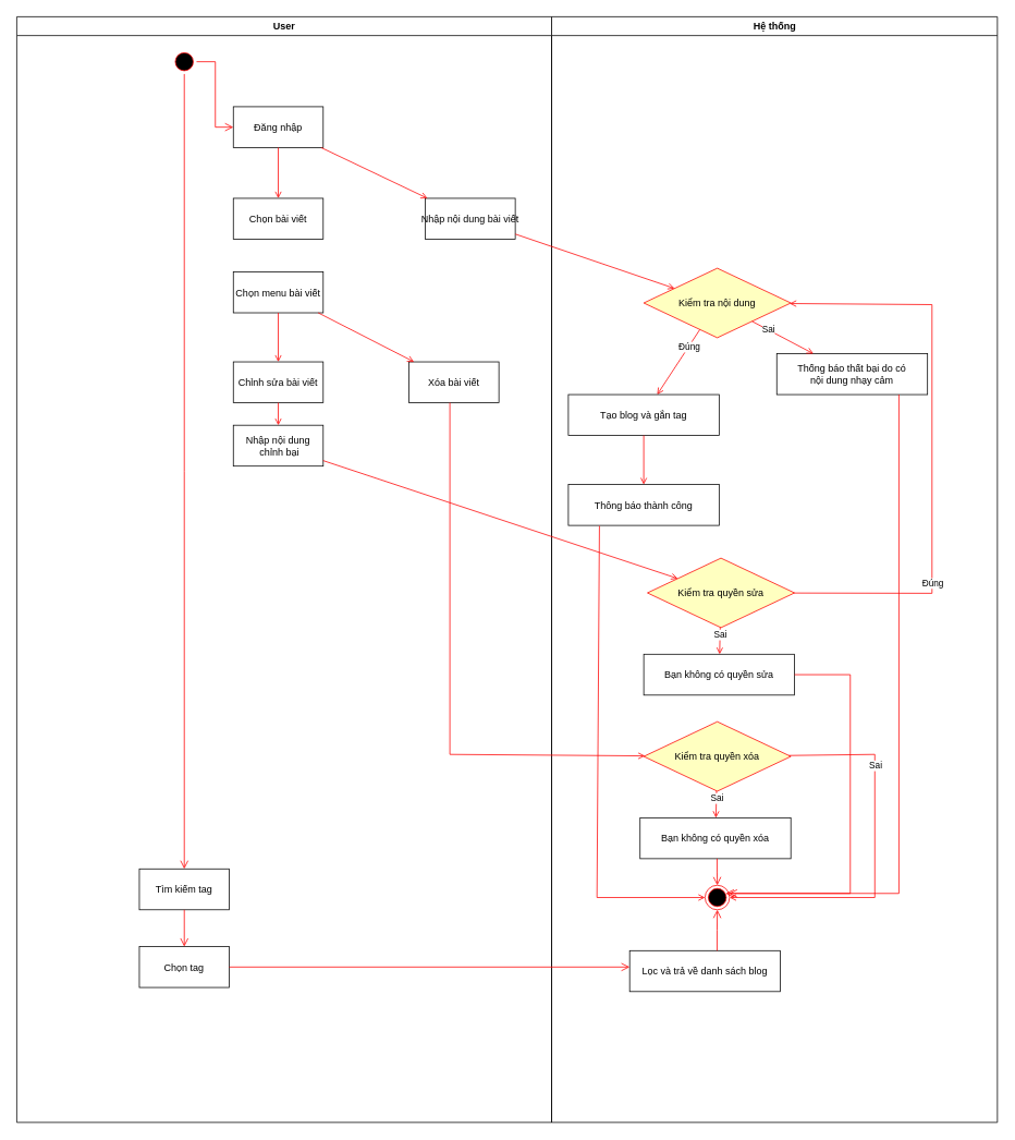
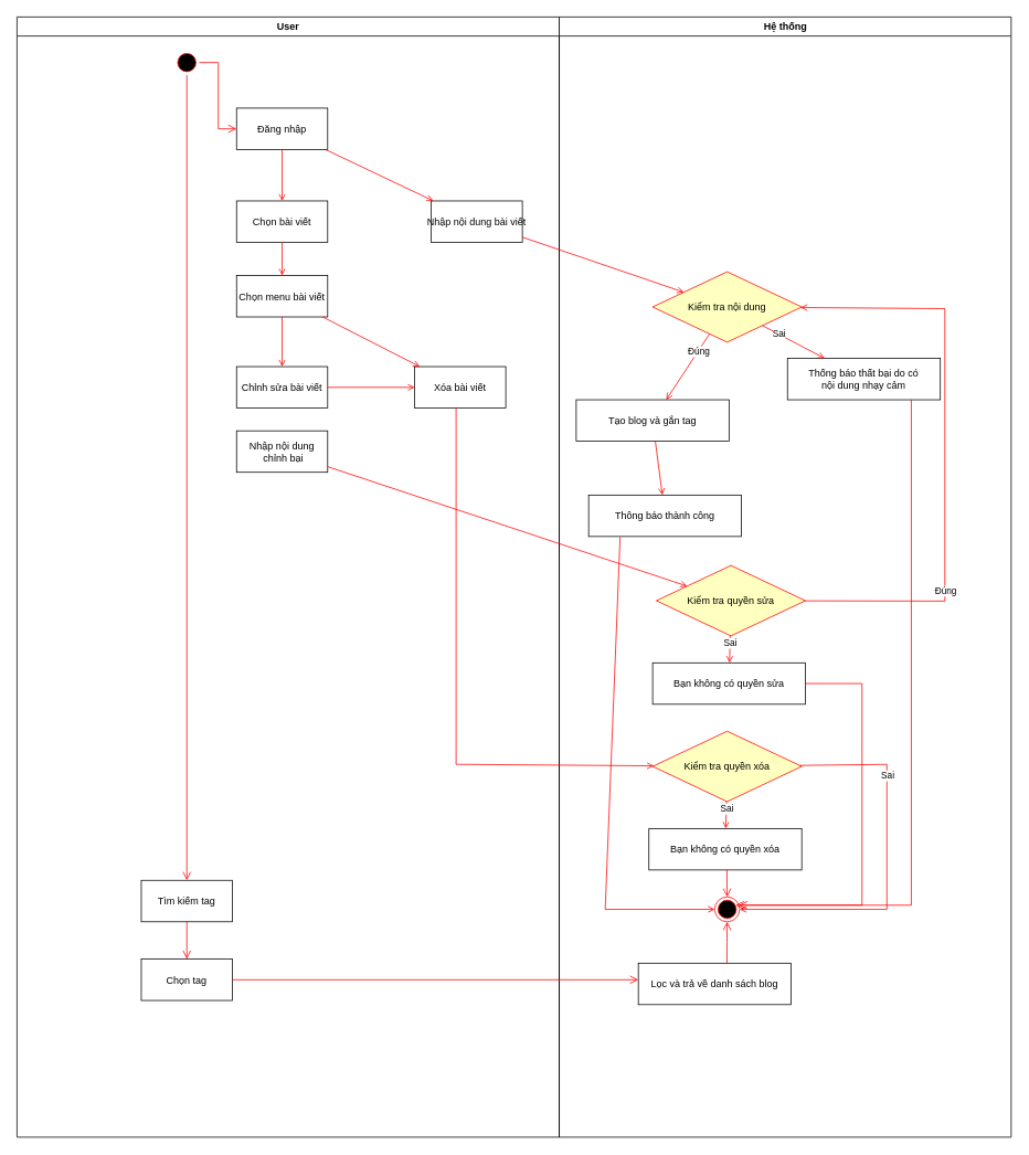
  <mxCell id="0" />
  <mxCell id="1" parent="0" />
  <mxCell id="2" value="User" style="swimlane;whiteSpace=wrap" vertex="1" parent="1"><mxGeometry x="20" y="20" width="654.5" height="1352" as="geometry" /></mxCell>
  <mxCell id="3" value="" style="ellipse;shape=startState;fillColor=#000000;strokeColor=#ff0000;" vertex="1" parent="2"><mxGeometry x="190" y="40" width="30" height="30" as="geometry" /></mxCell>
  <mxCell id="4" value="" style="edgeStyle=elbowEdgeStyle;elbow=horizontal;verticalAlign=bottom;endArrow=open;endSize=8;strokeColor=#FF0000;endFill=1;rounded=0" edge="1" parent="2" source="3" target="5"><mxGeometry x="100" y="40" as="geometry"><mxPoint x="115" y="110" as="targetPoint" /></mxGeometry></mxCell>
  <mxCell id="5" value="Đăng nhập" style="" vertex="1" parent="2"><mxGeometry x="265" y="110" width="110" height="50" as="geometry" /></mxCell>
  <mxCell id="6" value="Nhập nội dung bài viết" style="" vertex="1" parent="2"><mxGeometry x="500" y="222" width="110" height="50" as="geometry" /></mxCell>
  <mxCell id="7" value="" style="endArrow=open;strokeColor=#FF0000;endFill=1;rounded=0" edge="1" parent="2" source="5" target="6"><mxGeometry relative="1" as="geometry" /></mxCell>
  <mxCell id="8" value="Tìm kiếm tag" style="" vertex="1" parent="2"><mxGeometry x="150" y="1042" width="110" height="50" as="geometry" /></mxCell>
  <mxCell id="9" value="" style="edgeStyle=elbowEdgeStyle;elbow=horizontal;verticalAlign=bottom;endArrow=open;endSize=8;strokeColor=#FF0000;endFill=1;rounded=0" edge="1" parent="2" source="3" target="8"><mxGeometry x="-50" y="-88" as="geometry"><mxPoint x="275" y="145" as="targetPoint" /><mxPoint x="230" y="65" as="sourcePoint" /></mxGeometry></mxCell>
  <mxCell id="10" value="Chọn tag" style="" vertex="1" parent="2"><mxGeometry x="150" y="1137" width="110" height="50" as="geometry" /></mxCell>
  <mxCell id="11" value="" style="edgeStyle=elbowEdgeStyle;elbow=horizontal;verticalAlign=bottom;endArrow=open;endSize=8;strokeColor=#FF0000;endFill=1;rounded=0" edge="1" parent="2" source="8" target="10"><mxGeometry x="-200" y="-216" as="geometry"><mxPoint x="200" y="147" as="targetPoint" /><mxPoint x="205" y="1142" as="sourcePoint" /><Array as="points"><mxPoint x="200" y="1162" /></Array></mxGeometry></mxCell>
  <mxCell id="12" value="Chọn bài viết" style="" vertex="1" parent="2"><mxGeometry x="265" y="222" width="110" height="50" as="geometry" /></mxCell>
  <mxCell id="13" value="" style="endArrow=open;strokeColor=#FF0000;endFill=1;rounded=0" edge="1" parent="2" source="5" target="12"><mxGeometry relative="1" as="geometry"><mxPoint x="385" y="168" as="sourcePoint" /><mxPoint x="520" y="224" as="targetPoint" /></mxGeometry></mxCell>
  <mxCell id="14" value="Chọn menu bài viết" style="" vertex="1" parent="2"><mxGeometry x="265" y="312" width="110" height="50" as="geometry" /></mxCell>
+ <mxCell id="15" value="" style="endArrow=open;strokeColor=#FF0000;endFill=1;rounded=0" edge="1" parent="2" source="12" target="14"><mxGeometry relative="1" as="geometry"><mxPoint x="330" y="170" as="sourcePoint" /><mxPoint x="330" y="232" as="targetPoint" /></mxGeometry></mxCell>
  <mxCell id="16" value="Xóa bài viết" style="" vertex="1" parent="2"><mxGeometry x="480" y="422" width="110" height="50" as="geometry" /></mxCell>
  <mxCell id="17" value="Chỉnh sửa bài viết" style="" vertex="1" parent="2"><mxGeometry x="265" y="422" width="110" height="50" as="geometry" /></mxCell>
  <mxCell id="18" value="" style="endArrow=open;strokeColor=#FF0000;endFill=1;rounded=0" edge="1" parent="2" source="14" target="17"><mxGeometry relative="1" as="geometry"><mxPoint x="330" y="282" as="sourcePoint" /><mxPoint x="330" y="322" as="targetPoint" /></mxGeometry></mxCell>
  <mxCell id="19" value="" style="endArrow=open;strokeColor=#FF0000;endFill=1;rounded=0" edge="1" parent="2" source="14" target="16"><mxGeometry relative="1" as="geometry"><mxPoint x="340" y="292" as="sourcePoint" /><mxPoint x="340" y="332" as="targetPoint" /></mxGeometry></mxCell>
  <mxCell id="20" value="Nhập nội dung&#10; chỉnh bại" style="" vertex="1" parent="2"><mxGeometry x="265" y="499.5" width="110" height="50" as="geometry" /></mxCell>
- <mxCell id="21" value="" style="endArrow=open;strokeColor=#FF0000;endFill=1;rounded=0" edge="1" parent="2" source="17" target="20"><mxGeometry relative="1" as="geometry"><mxPoint x="349" y="372" as="sourcePoint" /><mxPoint x="396" y="432" as="targetPoint" /></mxGeometry></mxCell>
+ <mxCell id="21" value="" style="endArrow=open;strokeColor=#FF0000;endFill=1;rounded=0;" edge="1" parent="2" source="17" target="16"><mxGeometry relative="1" as="geometry"><mxPoint x="349" y="372" as="sourcePoint" /><mxPoint x="396" y="432" as="targetPoint" /></mxGeometry></mxCell>
  <mxCell id="22" value="Hệ thống" style="swimlane;whiteSpace=wrap" vertex="1" parent="1"><mxGeometry x="674.5" y="20" width="545.5" height="1352" as="geometry" /></mxCell>
  <mxCell id="23" value="Kiểm tra nội dung" style="rhombus;fillColor=#ffffc0;strokeColor=#ff0000;" vertex="1" parent="22"><mxGeometry x="112.75" y="307.5" width="180" height="85" as="geometry" /></mxCell>
  <mxCell id="24" value="" style="ellipse;shape=endState;fillColor=#000000;strokeColor=#ff0000" vertex="1" parent="22"><mxGeometry x="187.75" y="1062" width="30" height="30" as="geometry" /></mxCell>
- <mxCell id="25" value="Thông báo thành công" style="" vertex="1" parent="22"><mxGeometry x="20.5" y="572" width="184.5" height="50" as="geometry" /></mxCell>
+ <mxCell id="25" value="Thông báo thành công" style="" vertex="1" parent="22"><mxGeometry x="35.5" y="577" width="184.5" height="50" as="geometry" /></mxCell>
  <mxCell id="26" value="Kiểm tra quyền sửa" style="rhombus;fillColor=#ffffc0;strokeColor=#ff0000;" vertex="1" parent="22"><mxGeometry x="117.25" y="662" width="180" height="85" as="geometry" /></mxCell>
  <mxCell id="27" value="" style="endArrow=open;strokeColor=#FF0000;endFill=1;rounded=0;" edge="1" parent="22" source="26" target="23"><mxGeometry relative="1" as="geometry"><mxPoint x="289" y="465" as="sourcePoint" /><mxPoint x="-384.5" y="842" as="targetPoint" /><Array as="points"><mxPoint x="465.5" y="705" /><mxPoint x="465.5" y="352" /></Array></mxGeometry></mxCell>
  <mxCell id="28" value="Đúng" style="edgeLabel;html=1;align=center;verticalAlign=middle;resizable=0;points=[];" vertex="1" connectable="0" parent="27"><mxGeometry x="-0.481" relative="1" as="geometry"><mxPoint as="offset" /></mxGeometry></mxCell>
  <mxCell id="29" value="" style="endArrow=open;strokeColor=#FF0000;endFill=1;rounded=0;" edge="1" parent="22" source="23" target="45"><mxGeometry relative="1" as="geometry"><mxPoint x="199" y="767" as="sourcePoint" /><mxPoint x="200" y="822" as="targetPoint" /><Array as="points" /></mxGeometry></mxCell>
  <mxCell id="30" value="Đúng" style="edgeLabel;html=1;align=center;verticalAlign=middle;resizable=0;points=[];" vertex="1" connectable="0" parent="29"><mxGeometry x="-0.481" relative="1" as="geometry"><mxPoint as="offset" /></mxGeometry></mxCell>
  <mxCell id="31" value="Thống báo thất bại do có &#10;nội dung nhạy cảm" style="" vertex="1" parent="22"><mxGeometry x="275.5" y="412" width="184.5" height="50" as="geometry" /></mxCell>
  <mxCell id="32" value="" style="endArrow=open;strokeColor=#FF0000;endFill=1;rounded=0;" edge="1" parent="22" source="23" target="31"><mxGeometry relative="1" as="geometry"><mxPoint x="194" y="394" as="sourcePoint" /><mxPoint x="136" y="502" as="targetPoint" /><Array as="points" /></mxGeometry></mxCell>
  <mxCell id="33" value="Sai" style="edgeLabel;html=1;align=center;verticalAlign=middle;resizable=0;points=[];" vertex="1" connectable="0" parent="32"><mxGeometry x="-0.481" relative="1" as="geometry"><mxPoint as="offset" /></mxGeometry></mxCell>
  <mxCell id="34" value="Bạn không có quyền sửa" style="" vertex="1" parent="22"><mxGeometry x="112.75" y="779.5" width="184.5" height="50" as="geometry" /></mxCell>
  <mxCell id="35" value="" style="endArrow=open;strokeColor=#FF0000;endFill=1;rounded=0;" edge="1" parent="22" source="26" target="34"><mxGeometry relative="1" as="geometry"><mxPoint x="232" y="394" as="sourcePoint" /><mxPoint x="293" y="502" as="targetPoint" /><Array as="points" /></mxGeometry></mxCell>
  <mxCell id="36" value="Sai" style="edgeLabel;html=1;align=center;verticalAlign=middle;resizable=0;points=[];" vertex="1" connectable="0" parent="35"><mxGeometry x="-0.481" relative="1" as="geometry"><mxPoint as="offset" /></mxGeometry></mxCell>
  <mxCell id="37" value="" style="endArrow=open;strokeColor=#FF0000;endFill=1;rounded=0;exitX=0.206;exitY=1.012;exitDx=0;exitDy=0;exitPerimeter=0;" edge="1" parent="22" source="25" target="24"><mxGeometry relative="1" as="geometry"><mxPoint x="-184.5" y="717" as="sourcePoint" /><mxPoint x="128.5" y="715" as="targetPoint" /><Array as="points"><mxPoint x="55.5" y="1077" /></Array></mxGeometry></mxCell>
  <mxCell id="38" value="Kiểm tra quyền xóa" style="rhombus;fillColor=#ffffc0;strokeColor=#ff0000;" vertex="1" parent="22"><mxGeometry x="112.75" y="862" width="180" height="85" as="geometry" /></mxCell>
  <mxCell id="39" value="Bạn không có quyền xóa" style="" vertex="1" parent="22"><mxGeometry x="108.25" y="979.5" width="184.5" height="50" as="geometry" /></mxCell>
  <mxCell id="40" value="" style="endArrow=open;strokeColor=#FF0000;endFill=1;rounded=0;" edge="1" parent="22" source="38" target="39"><mxGeometry relative="1" as="geometry"><mxPoint x="227.5" y="594" as="sourcePoint" /><mxPoint x="288.5" y="702" as="targetPoint" /><Array as="points" /></mxGeometry></mxCell>
  <mxCell id="41" value="Sai" style="edgeLabel;html=1;align=center;verticalAlign=middle;resizable=0;points=[];" vertex="1" connectable="0" parent="40"><mxGeometry x="-0.481" relative="1" as="geometry"><mxPoint as="offset" /></mxGeometry></mxCell>
  <mxCell id="42" value="" style="edgeStyle=elbowEdgeStyle;elbow=horizontal;verticalAlign=bottom;endArrow=open;endSize=8;strokeColor=#FF0000;endFill=1;rounded=0" edge="1" parent="22" source="39" target="24"><mxGeometry x="-924.5" y="-344" as="geometry"><mxPoint x="-559.5" y="467" as="targetPoint" /><mxPoint x="-559.5" y="422" as="sourcePoint" /></mxGeometry></mxCell>
  <mxCell id="43" value="Lọc và trả về danh sách blog" style="" vertex="1" parent="22"><mxGeometry x="95.5" y="1142" width="184.5" height="50" as="geometry" /></mxCell>
  <mxCell id="44" value="" style="edgeStyle=elbowEdgeStyle;elbow=horizontal;verticalAlign=bottom;endArrow=open;endSize=8;strokeColor=#FF0000;endFill=1;rounded=0" edge="1" parent="22" source="43" target="24"><mxGeometry x="-924.5" y="-344" as="geometry"><mxPoint x="105.5" y="1172" as="targetPoint" /><mxPoint x="-384.5" y="1172" as="sourcePoint" /><Array as="points" /></mxGeometry></mxCell>
  <mxCell id="45" value="Tạo blog và gắn tag" style="" vertex="1" parent="22"><mxGeometry x="20.5" y="462" width="184.5" height="50" as="geometry" /></mxCell>
  <mxCell id="46" value="" style="endArrow=open;strokeColor=#FF0000;endFill=1;rounded=0" edge="1" parent="22" source="45" target="25"><mxGeometry relative="1" as="geometry"><mxPoint x="-275.5" y="372" as="sourcePoint" /><mxPoint x="-158.5" y="432" as="targetPoint" /></mxGeometry></mxCell>
  <mxCell id="47" value="" style="edgeStyle=elbowEdgeStyle;elbow=horizontal;verticalAlign=bottom;endArrow=open;endSize=8;strokeColor=#FF0000;endFill=1;rounded=0" edge="1" parent="22" source="31" target="24"><mxGeometry x="-924.5" y="-344" as="geometry"><mxPoint x="115.5" y="1182" as="targetPoint" /><mxPoint x="-374.5" y="1182" as="sourcePoint" /><Array as="points"><mxPoint x="425" y="1072" /></Array></mxGeometry></mxCell>
  <mxCell id="48" value="" style="endArrow=open;strokeColor=#FF0000;endFill=1;rounded=0;" edge="1" parent="22" source="38" target="24"><mxGeometry relative="1" as="geometry"><mxPoint x="212" y="957" as="sourcePoint" /><mxPoint x="211" y="990" as="targetPoint" /><Array as="points"><mxPoint x="395.5" y="902" /><mxPoint x="395.5" y="1077" /></Array></mxGeometry></mxCell>
  <mxCell id="49" value="Sai" style="edgeLabel;html=1;align=center;verticalAlign=middle;resizable=0;points=[];" vertex="1" connectable="0" parent="48"><mxGeometry x="-0.481" relative="1" as="geometry"><mxPoint as="offset" /></mxGeometry></mxCell>
  <mxCell id="50" value="" style="endArrow=open;strokeColor=#FF0000;endFill=1;rounded=0" edge="1" parent="1" target="38"><mxGeometry relative="1" as="geometry"><mxPoint x="550" y="492" as="sourcePoint" /><mxPoint x="435" y="712" as="targetPoint" /><Array as="points"><mxPoint x="550" y="922" /></Array></mxGeometry></mxCell>
  <mxCell id="51" value="" style="edgeStyle=elbowEdgeStyle;elbow=horizontal;verticalAlign=bottom;endArrow=open;endSize=8;strokeColor=#FF0000;endFill=1;rounded=0" edge="1" parent="1" source="34"><mxGeometry x="-924.5" y="-344" as="geometry"><mxPoint x="887.5" y="1092" as="targetPoint" /><mxPoint x="887.5" y="1060" as="sourcePoint" /><Array as="points"><mxPoint x="1040" y="1092" /></Array></mxGeometry></mxCell>
  <mxCell id="52" value="" style="edgeStyle=elbowEdgeStyle;elbow=horizontal;verticalAlign=bottom;endArrow=open;endSize=8;strokeColor=#FF0000;endFill=1;rounded=0" edge="1" parent="1" source="10" target="43"><mxGeometry x="-200" y="-216" as="geometry"><mxPoint x="235" y="1167" as="targetPoint" /><mxPoint x="235" y="1122" as="sourcePoint" /><Array as="points"><mxPoint x="230" y="1192" /></Array></mxGeometry></mxCell>
  <mxCell id="53" value="" style="endArrow=open;strokeColor=#FF0000;endFill=1;rounded=0" edge="1" parent="1" source="6" target="23"><mxGeometry relative="1" as="geometry"><mxPoint x="585" y="345" as="targetPoint" /></mxGeometry></mxCell>
  <mxCell id="54" value="" style="endArrow=open;strokeColor=#FF0000;endFill=1;rounded=0;" edge="1" parent="1" source="20" target="26"><mxGeometry relative="1" as="geometry"><mxPoint x="435" y="502" as="sourcePoint" /><mxPoint x="340" y="702" as="targetPoint" /></mxGeometry></mxCell>
